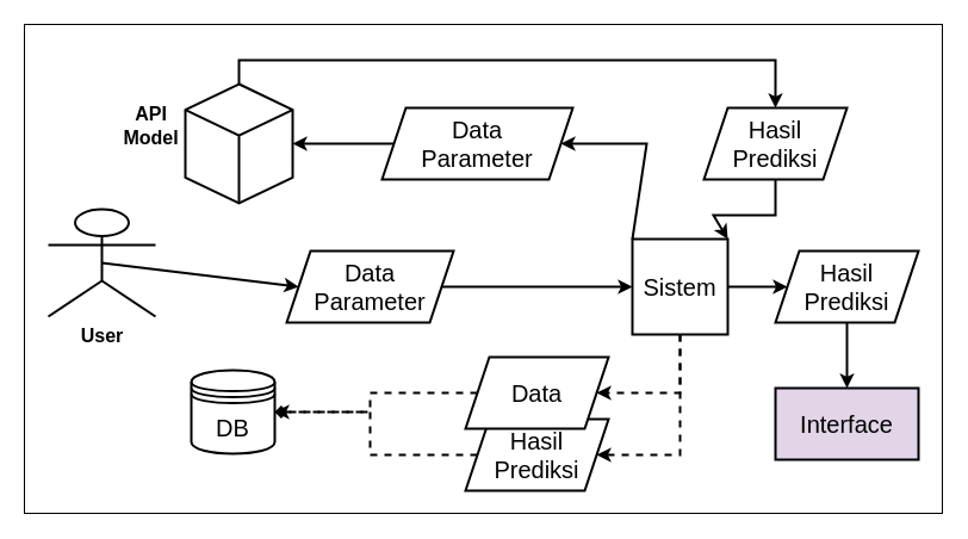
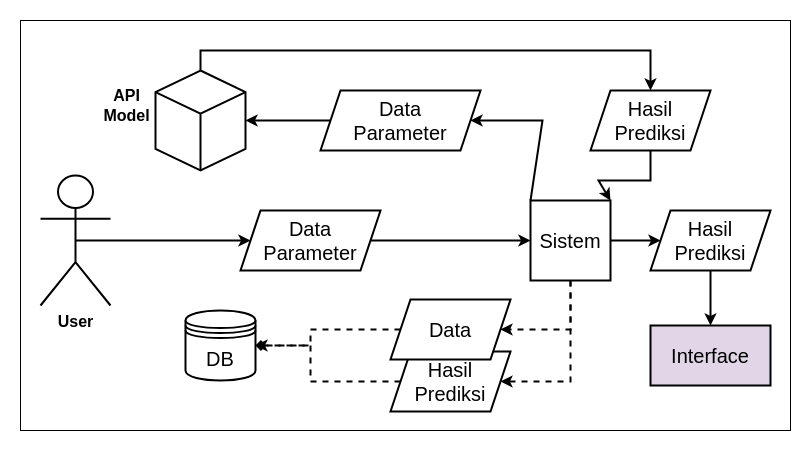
  <mxCell id="0" />
  <mxCell id="1" parent="0" />
  <mxCell id="2" value="" style="group" vertex="1" connectable="0" parent="1"><mxGeometry x="20" y="20" width="770" height="410" as="geometry" /></mxCell>
  <mxCell id="3" value="" style="rounded=0;whiteSpace=wrap;html=1;strokeWidth=1;" parent="2" vertex="1"><mxGeometry width="770" height="410" as="geometry" /></mxCell>
- <mxCell id="4" value="&lt;font style=&quot;font-size: 16px&quot;&gt;&lt;b&gt;User&lt;/b&gt;&lt;/font&gt;" style="shape=umlActor;verticalLabelPosition=bottom;verticalAlign=top;html=1;outlineConnect=0;strokeWidth=2;" parent="2" vertex="1"><mxGeometry x="20" y="155" width="90" height="90" as="geometry" /></mxCell>
+ <mxCell id="4" value="&lt;font style=&quot;font-size: 16px&quot;&gt;&lt;b&gt;User&lt;/b&gt;&lt;/font&gt;" style="shape=umlActor;verticalLabelPosition=bottom;verticalAlign=top;html=1;outlineConnect=0;strokeWidth=2;" parent="2" vertex="1"><mxGeometry x="20" y="155" width="70" height="130" as="geometry" /></mxCell>
  <mxCell id="5" value="&lt;font style=&quot;font-size: 20px&quot;&gt;Interface&lt;/font&gt;" style="rounded=0;whiteSpace=wrap;html=1;strokeWidth=2;fillColor=#e1d5e7;" parent="2" vertex="1"><mxGeometry x="630" y="305" width="120" height="60" as="geometry" /></mxCell>
  <mxCell id="6" value="" style="endArrow=classic;html=1;exitX=0.5;exitY=1;exitDx=0;exitDy=0;entryX=0.5;entryY=0;entryDx=0;entryDy=0;strokeWidth=2;" parent="2" source="16" target="5" edge="1"><mxGeometry width="50" height="50" as="geometry"><mxPoint x="580" y="70" as="sourcePoint" /><mxPoint x="630" y="20" as="targetPoint" /></mxGeometry></mxCell>
  <mxCell id="7" value="&lt;font style=&quot;font-size: 20px&quot;&gt;Hasil&lt;br&gt;Prediksi&lt;/font&gt;" style="shape=parallelogram;perimeter=parallelogramPerimeter;whiteSpace=wrap;html=1;fixedSize=1;strokeWidth=2;" parent="2" vertex="1"><mxGeometry x="570" y="70" width="120" height="60" as="geometry" /></mxCell>
  <mxCell id="8" value="&lt;span style=&quot;font-size: 20px&quot;&gt;Data&lt;br&gt;Parameter&lt;/span&gt;" style="shape=parallelogram;perimeter=parallelogramPerimeter;whiteSpace=wrap;html=1;fixedSize=1;strokeWidth=2;" parent="2" vertex="1"><mxGeometry x="220" y="190" width="140" height="60" as="geometry" /></mxCell>
  <mxCell id="9" value="&lt;span style=&quot;font-size: 20px&quot;&gt;Data&lt;br&gt;Parameter&lt;br&gt;&lt;/span&gt;" style="shape=parallelogram;perimeter=parallelogramPerimeter;whiteSpace=wrap;html=1;fixedSize=1;strokeWidth=2;" parent="2" vertex="1"><mxGeometry x="300" y="70" width="160" height="60" as="geometry" /></mxCell>
  <mxCell id="10" value="" style="endArrow=classic;html=1;strokeWidth=2;exitX=0.5;exitY=0.5;exitDx=0;exitDy=0;exitPerimeter=0;entryX=0;entryY=0.5;entryDx=0;entryDy=0;" parent="2" source="4" target="8" edge="1"><mxGeometry width="50" height="50" as="geometry"><mxPoint x="620" y="170" as="sourcePoint" /><mxPoint x="140" y="220" as="targetPoint" /></mxGeometry></mxCell>
  <mxCell id="11" value="" style="endArrow=classic;html=1;strokeWidth=2;exitX=1;exitY=0.5;exitDx=0;exitDy=0;entryX=0;entryY=0.5;entryDx=0;entryDy=0;" parent="2" source="8" target="25" edge="1"><mxGeometry width="50" height="50" as="geometry"><mxPoint x="300" y="190" as="sourcePoint" /><mxPoint x="510" y="220" as="targetPoint" /></mxGeometry></mxCell>
  <mxCell id="12" value="" style="endArrow=classic;html=1;strokeWidth=2;exitX=0;exitY=0;exitDx=0;exitDy=0;entryX=1;entryY=0.5;entryDx=0;entryDy=0;rounded=0;" parent="2" source="25" target="9" edge="1"><mxGeometry width="50" height="50" as="geometry"><mxPoint x="530" y="180" as="sourcePoint" /><mxPoint x="430" y="100" as="targetPoint" /><Array as="points"><mxPoint x="522" y="100" /></Array></mxGeometry></mxCell>
  <mxCell id="13" value="" style="endArrow=classic;html=1;strokeWidth=2;exitX=0;exitY=0.5;exitDx=0;exitDy=0;entryX=1;entryY=0.5;entryDx=0;entryDy=0;entryPerimeter=0;" parent="2" source="9" target="26" edge="1"><mxGeometry width="50" height="50" as="geometry"><mxPoint x="350" y="120" as="sourcePoint" /><mxPoint x="210" y="100" as="targetPoint" /></mxGeometry></mxCell>
  <mxCell id="14" value="" style="endArrow=classic;html=1;strokeWidth=2;exitX=0.5;exitY=0;exitDx=0;exitDy=0;exitPerimeter=0;entryX=0.5;entryY=0;entryDx=0;entryDy=0;rounded=0;" parent="2" source="26" target="7" edge="1"><mxGeometry width="50" height="50" as="geometry"><mxPoint x="180" y="60" as="sourcePoint" /><mxPoint x="500" y="90" as="targetPoint" /><Array as="points"><mxPoint x="180" y="30" /><mxPoint x="630" y="30" /></Array></mxGeometry></mxCell>
  <mxCell id="15" value="" style="endArrow=classic;html=1;strokeWidth=2;entryX=1;entryY=0;entryDx=0;entryDy=0;exitX=0.5;exitY=1;exitDx=0;exitDy=0;rounded=0;" parent="2" source="7" target="25" edge="1"><mxGeometry width="50" height="50" as="geometry"><mxPoint x="650" y="150" as="sourcePoint" /><mxPoint x="570" y="180" as="targetPoint" /><Array as="points"><mxPoint x="630" y="160" /><mxPoint x="578" y="160" /></Array></mxGeometry></mxCell>
  <mxCell id="16" value="&lt;font style=&quot;font-size: 20px&quot;&gt;Hasil&lt;br&gt;Prediksi&lt;/font&gt;" style="shape=parallelogram;perimeter=parallelogramPerimeter;whiteSpace=wrap;html=1;fixedSize=1;strokeWidth=2;" parent="2" vertex="1"><mxGeometry x="630" y="190" width="120" height="60" as="geometry" /></mxCell>
  <mxCell id="17" value="" style="endArrow=classic;html=1;strokeWidth=2;exitX=1;exitY=0.5;exitDx=0;exitDy=0;entryX=0;entryY=0.5;entryDx=0;entryDy=0;" parent="2" source="25" target="16" edge="1"><mxGeometry width="50" height="50" as="geometry"><mxPoint x="590" y="220" as="sourcePoint" /><mxPoint x="600" y="150" as="targetPoint" /></mxGeometry></mxCell>
  <mxCell id="18" value="" style="group" parent="2" vertex="1" connectable="0"><mxGeometry x="370" y="279" width="120" height="112" as="geometry" /></mxCell>
  <mxCell id="19" value="&lt;font style=&quot;font-size: 20px&quot;&gt;Hasil&lt;br&gt;Prediksi&lt;/font&gt;" style="shape=parallelogram;perimeter=parallelogramPerimeter;whiteSpace=wrap;html=1;fixedSize=1;strokeWidth=2;" parent="18" vertex="1"><mxGeometry y="52" width="120" height="60" as="geometry" /></mxCell>
  <mxCell id="20" value="&lt;span style=&quot;font-size: 20px&quot;&gt;Data&lt;/span&gt;" style="shape=parallelogram;perimeter=parallelogramPerimeter;whiteSpace=wrap;html=1;fixedSize=1;strokeWidth=2;" parent="18" vertex="1"><mxGeometry width="120" height="60" as="geometry" /></mxCell>
  <mxCell id="21" value="" style="endArrow=classic;html=1;strokeWidth=2;exitX=0.5;exitY=1;exitDx=0;exitDy=0;entryX=1;entryY=0.5;entryDx=0;entryDy=0;rounded=0;dashed=1;" parent="2" target="20" edge="1"><mxGeometry width="50" height="50" as="geometry"><mxPoint x="550" y="260" as="sourcePoint" /><mxPoint x="460" y="140" as="targetPoint" /><Array as="points"><mxPoint x="550" y="309" /></Array></mxGeometry></mxCell>
  <mxCell id="22" value="" style="endArrow=classic;html=1;strokeWidth=2;exitX=0.5;exitY=1;exitDx=0;exitDy=0;entryX=1;entryY=0.5;entryDx=0;entryDy=0;rounded=0;dashed=1;" parent="2" source="25" target="19" edge="1"><mxGeometry width="50" height="50" as="geometry"><mxPoint x="550" y="260" as="sourcePoint" /><mxPoint x="460" y="140" as="targetPoint" /><Array as="points"><mxPoint x="550" y="361" /></Array></mxGeometry></mxCell>
  <mxCell id="23" value="" style="endArrow=diamond;html=1;strokeWidth=2;exitX=0;exitY=0.5;exitDx=0;exitDy=0;entryX=1;entryY=0.5;entryDx=0;entryDy=0;rounded=0;dashed=1;" parent="2" source="20" target="28" edge="1"><mxGeometry width="50" height="50" as="geometry"><mxPoint x="340" y="300" as="sourcePoint" /><mxPoint x="210" y="325" as="targetPoint" /><Array as="points"><mxPoint x="290" y="309" /><mxPoint x="290" y="325" /></Array></mxGeometry></mxCell>
  <mxCell id="24" value="" style="endArrow=classic;html=1;strokeWidth=2;exitX=0;exitY=0.5;exitDx=0;exitDy=0;entryX=1;entryY=0.5;entryDx=0;entryDy=0;rounded=0;dashed=1;" parent="2" source="19" target="28" edge="1"><mxGeometry width="50" height="50" as="geometry"><mxPoint x="340" y="300" as="sourcePoint" /><mxPoint x="210" y="325" as="targetPoint" /><Array as="points"><mxPoint x="290" y="361" /><mxPoint x="290" y="325" /></Array></mxGeometry></mxCell>
  <mxCell id="25" value="&lt;font style=&quot;font-size: 20px&quot;&gt;Sistem&lt;/font&gt;" style="whiteSpace=wrap;html=1;aspect=fixed;strokeWidth=2;rounded=0;" parent="2" vertex="1"><mxGeometry x="510" y="180" width="80" height="80" as="geometry" /></mxCell>
  <mxCell id="26" value="" style="html=1;whiteSpace=wrap;shape=isoCube2;backgroundOutline=1;isoAngle=15;strokeWidth=2;" parent="2" vertex="1"><mxGeometry x="135" y="50" width="90" height="100" as="geometry" /></mxCell>
  <mxCell id="27" value="&lt;font style=&quot;font-size: 16px&quot;&gt;&lt;b&gt;API&lt;br&gt;Model&lt;/b&gt;&lt;/font&gt;" style="text;html=1;align=center;verticalAlign=middle;resizable=0;points=[];autosize=1;strokeColor=none;" parent="2" vertex="1"><mxGeometry x="71" y="65" width="70" height="40" as="geometry" /></mxCell>
- <mxCell id="28" value="&lt;font style=&quot;font-size: 20px&quot;&gt;DB&lt;/font&gt;" style="shape=datastore;whiteSpace=wrap;html=1;strokeWidth=2;" parent="2" vertex="1"><mxGeometry x="140" y="290" width="70" height="70" as="geometry" /></mxCell>
+ <mxCell id="28" value="&lt;font style=&quot;font-size: 20px&quot;&gt;DB&lt;/font&gt;" style="shape=datastore;whiteSpace=wrap;html=1;strokeWidth=2;" parent="2" vertex="1"><mxGeometry x="165" y="290" width="70" height="70" as="geometry" /></mxCell>
